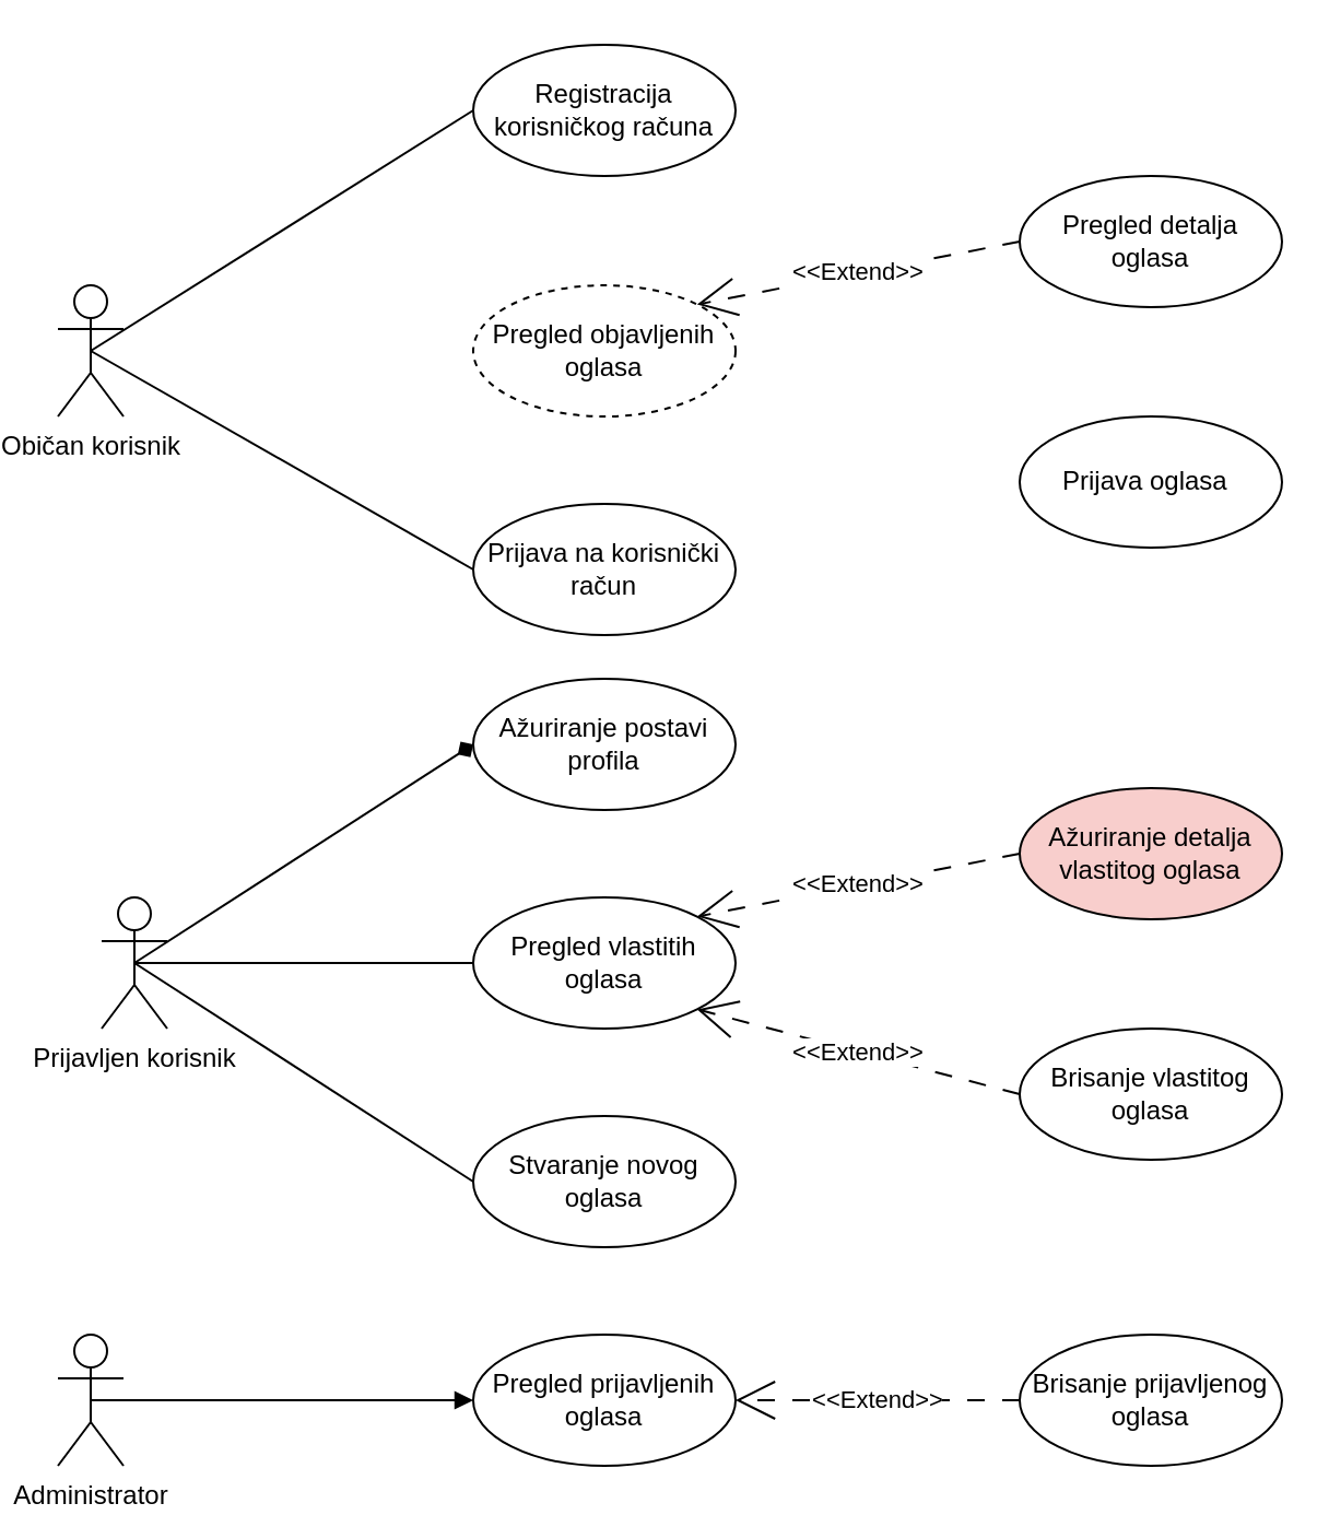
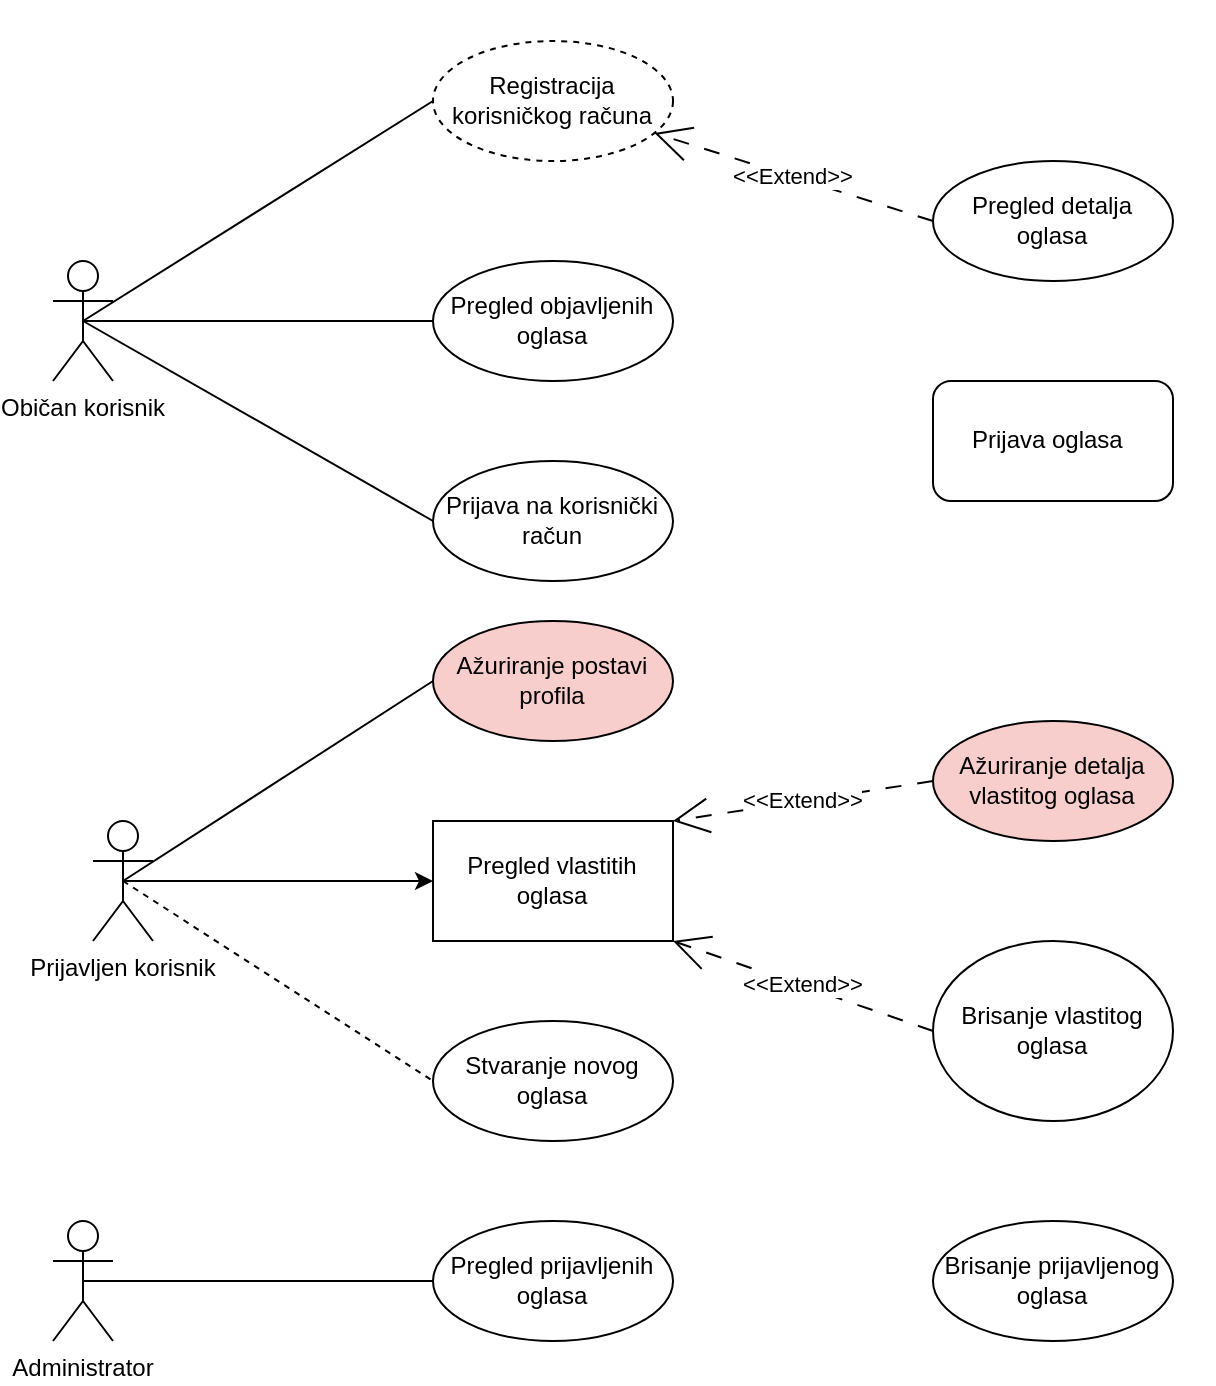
  <mxCell id="0" />
  <mxCell id="1" parent="0" />
  <mxCell id="2" value="Običan korisnik" style="shape=umlActor;verticalLabelPosition=bottom;verticalAlign=top;html=1;" vertex="1" parent="1"><mxGeometry x="20" y="130" width="30" height="60" as="geometry" /></mxCell>
  <mxCell id="3" value="Prijavljen korisnik" style="shape=umlActor;verticalLabelPosition=bottom;verticalAlign=top;html=1;" vertex="1" parent="1"><mxGeometry x="40" y="410" width="30" height="60" as="geometry" /></mxCell>
  <mxCell id="4" value="Administrator" style="shape=umlActor;verticalLabelPosition=bottom;verticalAlign=top;html=1;" vertex="1" parent="1"><mxGeometry x="20" y="610" width="30" height="60" as="geometry" /></mxCell>
- <mxCell id="5" value="Pregled objavljenih oglasa" style="ellipse;whiteSpace=wrap;html=1;dashed=1;" vertex="1" parent="1"><mxGeometry x="210" y="130" width="120" height="60" as="geometry" /></mxCell>
- <mxCell id="6" value="Registracija korisničkog računa" style="ellipse;whiteSpace=wrap;html=1;" vertex="1" parent="1"><mxGeometry x="210" y="20" width="120" height="60" as="geometry" /></mxCell>
+ <mxCell id="5" value="Pregled objavljenih oglasa" style="ellipse;whiteSpace=wrap;html=1;" vertex="1" parent="1"><mxGeometry x="210" y="130" width="120" height="60" as="geometry" /></mxCell>
+ <mxCell id="6" value="Registracija korisničkog računa" style="ellipse;whiteSpace=wrap;html=1;dashed=1;" vertex="1" parent="1"><mxGeometry x="210" y="20" width="120" height="60" as="geometry" /></mxCell>
  <mxCell id="7" value="Prijava na korisnički račun" style="ellipse;whiteSpace=wrap;html=1;" vertex="1" parent="1"><mxGeometry x="210" y="230" width="120" height="60" as="geometry" /></mxCell>
+ <mxCell id="8" value="" style="endArrow=none;html=1;rounded=0;exitX=0.5;exitY=0.5;exitDx=0;exitDy=0;exitPerimeter=0;entryX=0;entryY=0.5;entryDx=0;entryDy=0;" edge="1" parent="1" source="2" target="5"><mxGeometry width="50" height="50" relative="1" as="geometry"><mxPoint x="310" y="310" as="sourcePoint" /><mxPoint x="360" y="260" as="targetPoint" /></mxGeometry></mxCell>
  <mxCell id="9" value="" style="endArrow=none;html=1;rounded=0;exitX=0.5;exitY=0.5;exitDx=0;exitDy=0;exitPerimeter=0;entryX=0;entryY=0.5;entryDx=0;entryDy=0;" edge="1" parent="1" source="2" target="6"><mxGeometry width="50" height="50" relative="1" as="geometry"><mxPoint x="45" y="170" as="sourcePoint" /><mxPoint x="220" y="70" as="targetPoint" /></mxGeometry></mxCell>
  <mxCell id="10" value="" style="endArrow=none;html=1;rounded=0;exitX=0.5;exitY=0.5;exitDx=0;exitDy=0;exitPerimeter=0;entryX=0;entryY=0.5;entryDx=0;entryDy=0;" edge="1" parent="1" source="2" target="7"><mxGeometry width="50" height="50" relative="1" as="geometry"><mxPoint x="55" y="180" as="sourcePoint" /><mxPoint x="230" y="80" as="targetPoint" /></mxGeometry></mxCell>
  <mxCell id="11" value="Pregled detalja oglasa" style="ellipse;whiteSpace=wrap;html=1;" vertex="1" parent="1"><mxGeometry x="460" y="80" width="120" height="60" as="geometry" /></mxCell>
- <mxCell id="12" value="Prijava oglasa&lt;span style=&quot;white-space:pre&quot;&gt;&#09;&lt;/span&gt;" style="ellipse;whiteSpace=wrap;html=1;" vertex="1" parent="1"><mxGeometry x="460" y="190" width="120" height="60" as="geometry" /></mxCell>
- <mxCell id="13" value="&amp;lt;&amp;lt;Extend&amp;gt;&amp;gt;" style="endArrow=open;endSize=16;endFill=0;html=1;rounded=0;exitX=0;exitY=0.5;exitDx=0;exitDy=0;entryX=1;entryY=0;entryDx=0;entryDy=0;dashed=1;dashPattern=8 8;" edge="1" parent="1" source="11" target="5"><mxGeometry width="160" relative="1" as="geometry"><mxPoint x="260" y="280" as="sourcePoint" /><mxPoint x="420" y="280" as="targetPoint" /></mxGeometry></mxCell>
- <mxCell id="14" value="Ažuriranje postavi profila" style="ellipse;whiteSpace=wrap;html=1;" vertex="1" parent="1"><mxGeometry x="210" y="310" width="120" height="60" as="geometry" /></mxCell>
- <mxCell id="15" value="Pregled vlastitih oglasa" style="ellipse;whiteSpace=wrap;html=1;" vertex="1" parent="1"><mxGeometry x="210" y="410" width="120" height="60" as="geometry" /></mxCell>
+ <mxCell id="12" value="Prijava oglasa&lt;span style=&quot;white-space:pre&quot;&gt;&#09;&lt;/span&gt;" style="whiteSpace=wrap;html=1;rounded=1;" vertex="1" parent="1"><mxGeometry x="460" y="190" width="120" height="60" as="geometry" /></mxCell>
+ <mxCell id="13" value="&amp;lt;&amp;lt;Extend&amp;gt;&amp;gt;" style="endArrow=open;endSize=16;endFill=0;html=1;rounded=0;exitX=0;exitY=0.5;exitDx=0;exitDy=0;dashed=1;dashPattern=8 8;" edge="1" parent="1" source="11" target="6"><mxGeometry width="160" relative="1" as="geometry"><mxPoint x="260" y="280" as="sourcePoint" /><mxPoint x="420" y="280" as="targetPoint" /></mxGeometry></mxCell>
+ <mxCell id="14" value="Ažuriranje postavi profila" style="ellipse;whiteSpace=wrap;html=1;fillColor=#f8cecc;" vertex="1" parent="1"><mxGeometry x="210" y="310" width="120" height="60" as="geometry" /></mxCell>
+ <mxCell id="15" value="Pregled vlastitih oglasa" style="whiteSpace=wrap;html=1;rounded=0;" vertex="1" parent="1"><mxGeometry x="210" y="410" width="120" height="60" as="geometry" /></mxCell>
  <mxCell id="16" value="Stvaranje novog oglasa" style="ellipse;whiteSpace=wrap;html=1;" vertex="1" parent="1"><mxGeometry x="210" y="510" width="120" height="60" as="geometry" /></mxCell>
  <mxCell id="17" value="Ažuriranje detalja vlastitog oglasa" style="ellipse;whiteSpace=wrap;html=1;fillColor=#f8cecc;" vertex="1" parent="1"><mxGeometry x="460" y="360" width="120" height="60" as="geometry" /></mxCell>
- <mxCell id="18" value="Brisanje vlastitog oglasa" style="ellipse;whiteSpace=wrap;html=1;" vertex="1" parent="1"><mxGeometry x="460" y="470" width="120" height="60" as="geometry" /></mxCell>
+ <mxCell id="18" value="Brisanje vlastitog oglasa" style="ellipse;whiteSpace=wrap;html=1;" vertex="1" parent="1"><mxGeometry x="460" y="470" width="120" height="90" as="geometry" /></mxCell>
  <mxCell id="19" value="&amp;lt;&amp;lt;Extend&amp;gt;&amp;gt;" style="endArrow=open;endSize=16;endFill=0;html=1;rounded=0;exitX=0;exitY=0.5;exitDx=0;exitDy=0;dashed=1;dashPattern=8 8;entryX=1;entryY=0;entryDx=0;entryDy=0;" edge="1" parent="1" source="17" target="15"><mxGeometry width="160" relative="1" as="geometry"><mxPoint x="260" y="560" as="sourcePoint" /><mxPoint x="330" y="390" as="targetPoint" /></mxGeometry></mxCell>
  <mxCell id="20" value="&amp;lt;&amp;lt;Extend&amp;gt;&amp;gt;" style="endArrow=open;endSize=16;endFill=0;html=1;rounded=0;exitX=0;exitY=0.5;exitDx=0;exitDy=0;dashed=1;dashPattern=8 8;entryX=1;entryY=1;entryDx=0;entryDy=0;" edge="1" parent="1" source="18" target="15"><mxGeometry width="160" relative="1" as="geometry"><mxPoint x="470" y="400" as="sourcePoint" /><mxPoint x="330" y="480" as="targetPoint" /></mxGeometry></mxCell>
- <mxCell id="21" value="" style="endArrow=diamond;html=1;rounded=0;exitX=0.5;exitY=0.5;exitDx=0;exitDy=0;exitPerimeter=0;entryX=0;entryY=0.5;entryDx=0;entryDy=0;" edge="1" parent="1" source="3" target="14"><mxGeometry width="50" height="50" relative="1" as="geometry"><mxPoint x="45" y="170" as="sourcePoint" /><mxPoint x="220" y="60" as="targetPoint" /></mxGeometry></mxCell>
- <mxCell id="22" value="" style="endArrow=none;html=1;rounded=0;exitX=0.5;exitY=0.5;exitDx=0;exitDy=0;exitPerimeter=0;entryX=0;entryY=0.5;entryDx=0;entryDy=0;" edge="1" parent="1" source="3" target="15"><mxGeometry width="50" height="50" relative="1" as="geometry"><mxPoint x="55" y="180" as="sourcePoint" /><mxPoint x="230" y="70" as="targetPoint" /></mxGeometry></mxCell>
- <mxCell id="23" value="" style="endArrow=none;html=1;rounded=0;exitX=0.5;exitY=0.5;exitDx=0;exitDy=0;exitPerimeter=0;entryX=0;entryY=0.5;entryDx=0;entryDy=0;" edge="1" parent="1" source="3" target="16"><mxGeometry width="50" height="50" relative="1" as="geometry"><mxPoint x="65" y="190" as="sourcePoint" /><mxPoint x="240" y="80" as="targetPoint" /></mxGeometry></mxCell>
+ <mxCell id="21" value="" style="endArrow=none;html=1;rounded=0;exitX=0.5;exitY=0.5;exitDx=0;exitDy=0;exitPerimeter=0;entryX=0;entryY=0.5;entryDx=0;entryDy=0;" edge="1" parent="1" source="3" target="14"><mxGeometry width="50" height="50" relative="1" as="geometry"><mxPoint x="45" y="170" as="sourcePoint" /><mxPoint x="220" y="60" as="targetPoint" /></mxGeometry></mxCell>
+ <mxCell id="22" value="" style="endArrow=classic;html=1;rounded=0;exitX=0.5;exitY=0.5;exitDx=0;exitDy=0;exitPerimeter=0;entryX=0;entryY=0.5;entryDx=0;entryDy=0;" edge="1" parent="1" source="3" target="15"><mxGeometry width="50" height="50" relative="1" as="geometry"><mxPoint x="55" y="180" as="sourcePoint" /><mxPoint x="230" y="70" as="targetPoint" /></mxGeometry></mxCell>
+ <mxCell id="23" value="" style="endArrow=none;html=1;rounded=0;exitX=0.5;exitY=0.5;exitDx=0;exitDy=0;exitPerimeter=0;entryX=0;entryY=0.5;entryDx=0;entryDy=0;dashed=1;" edge="1" parent="1" source="3" target="16"><mxGeometry width="50" height="50" relative="1" as="geometry"><mxPoint x="65" y="190" as="sourcePoint" /><mxPoint x="240" y="80" as="targetPoint" /></mxGeometry></mxCell>
  <mxCell id="24" value="Pregled prijavljenih oglasa" style="ellipse;whiteSpace=wrap;html=1;" vertex="1" parent="1"><mxGeometry x="210" y="610" width="120" height="60" as="geometry" /></mxCell>
  <mxCell id="25" value="Brisanje prijavljenog oglasa" style="ellipse;whiteSpace=wrap;html=1;" vertex="1" parent="1"><mxGeometry x="460" y="610" width="120" height="60" as="geometry" /></mxCell>
- <mxCell id="26" value="&amp;lt;&amp;lt;Extend&amp;gt;&amp;gt;" style="endArrow=open;endSize=16;endFill=0;html=1;rounded=0;exitX=0;exitY=0.5;exitDx=0;exitDy=0;dashed=1;dashPattern=8 8;entryX=1;entryY=0.5;entryDx=0;entryDy=0;" edge="1" parent="1" source="25" target="24"><mxGeometry width="160" relative="1" as="geometry"><mxPoint x="470" y="510" as="sourcePoint" /><mxPoint x="322" y="471" as="targetPoint" /></mxGeometry></mxCell>
- <mxCell id="27" value="" style="endArrow=block;html=1;rounded=0;exitX=0.5;exitY=0.5;exitDx=0;exitDy=0;exitPerimeter=0;entryX=0;entryY=0.5;entryDx=0;entryDy=0;" edge="1" parent="1" source="4" target="24"><mxGeometry width="50" height="50" relative="1" as="geometry"><mxPoint x="45" y="450" as="sourcePoint" /><mxPoint x="220" y="550" as="targetPoint" /></mxGeometry></mxCell>
+ <mxCell id="27" value="" style="endArrow=none;html=1;rounded=0;exitX=0.5;exitY=0.5;exitDx=0;exitDy=0;exitPerimeter=0;entryX=0;entryY=0.5;entryDx=0;entryDy=0;" edge="1" parent="1" source="4" target="24"><mxGeometry width="50" height="50" relative="1" as="geometry"><mxPoint x="45" y="450" as="sourcePoint" /><mxPoint x="220" y="550" as="targetPoint" /></mxGeometry></mxCell>
